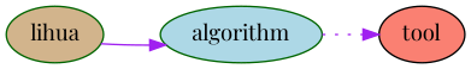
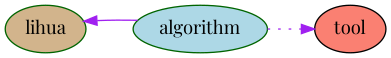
  digraph {
    fontname="Playfair Display"
    rankdir=LR
    node [color=darkgreen fontname="Playfair Display" style=filled]
    edge [color=purple fontname="Playfair Display" splines=curved]
    lihua [fillcolor=tan]
    algorithm [fillcolor=lightblue]
    tool [color=black fillcolor=salmon]
-   lihua -> algorithm [style=solid]
+   algorithm -> lihua [style=solid]
    algorithm -> tool [style=dotted]
  }
